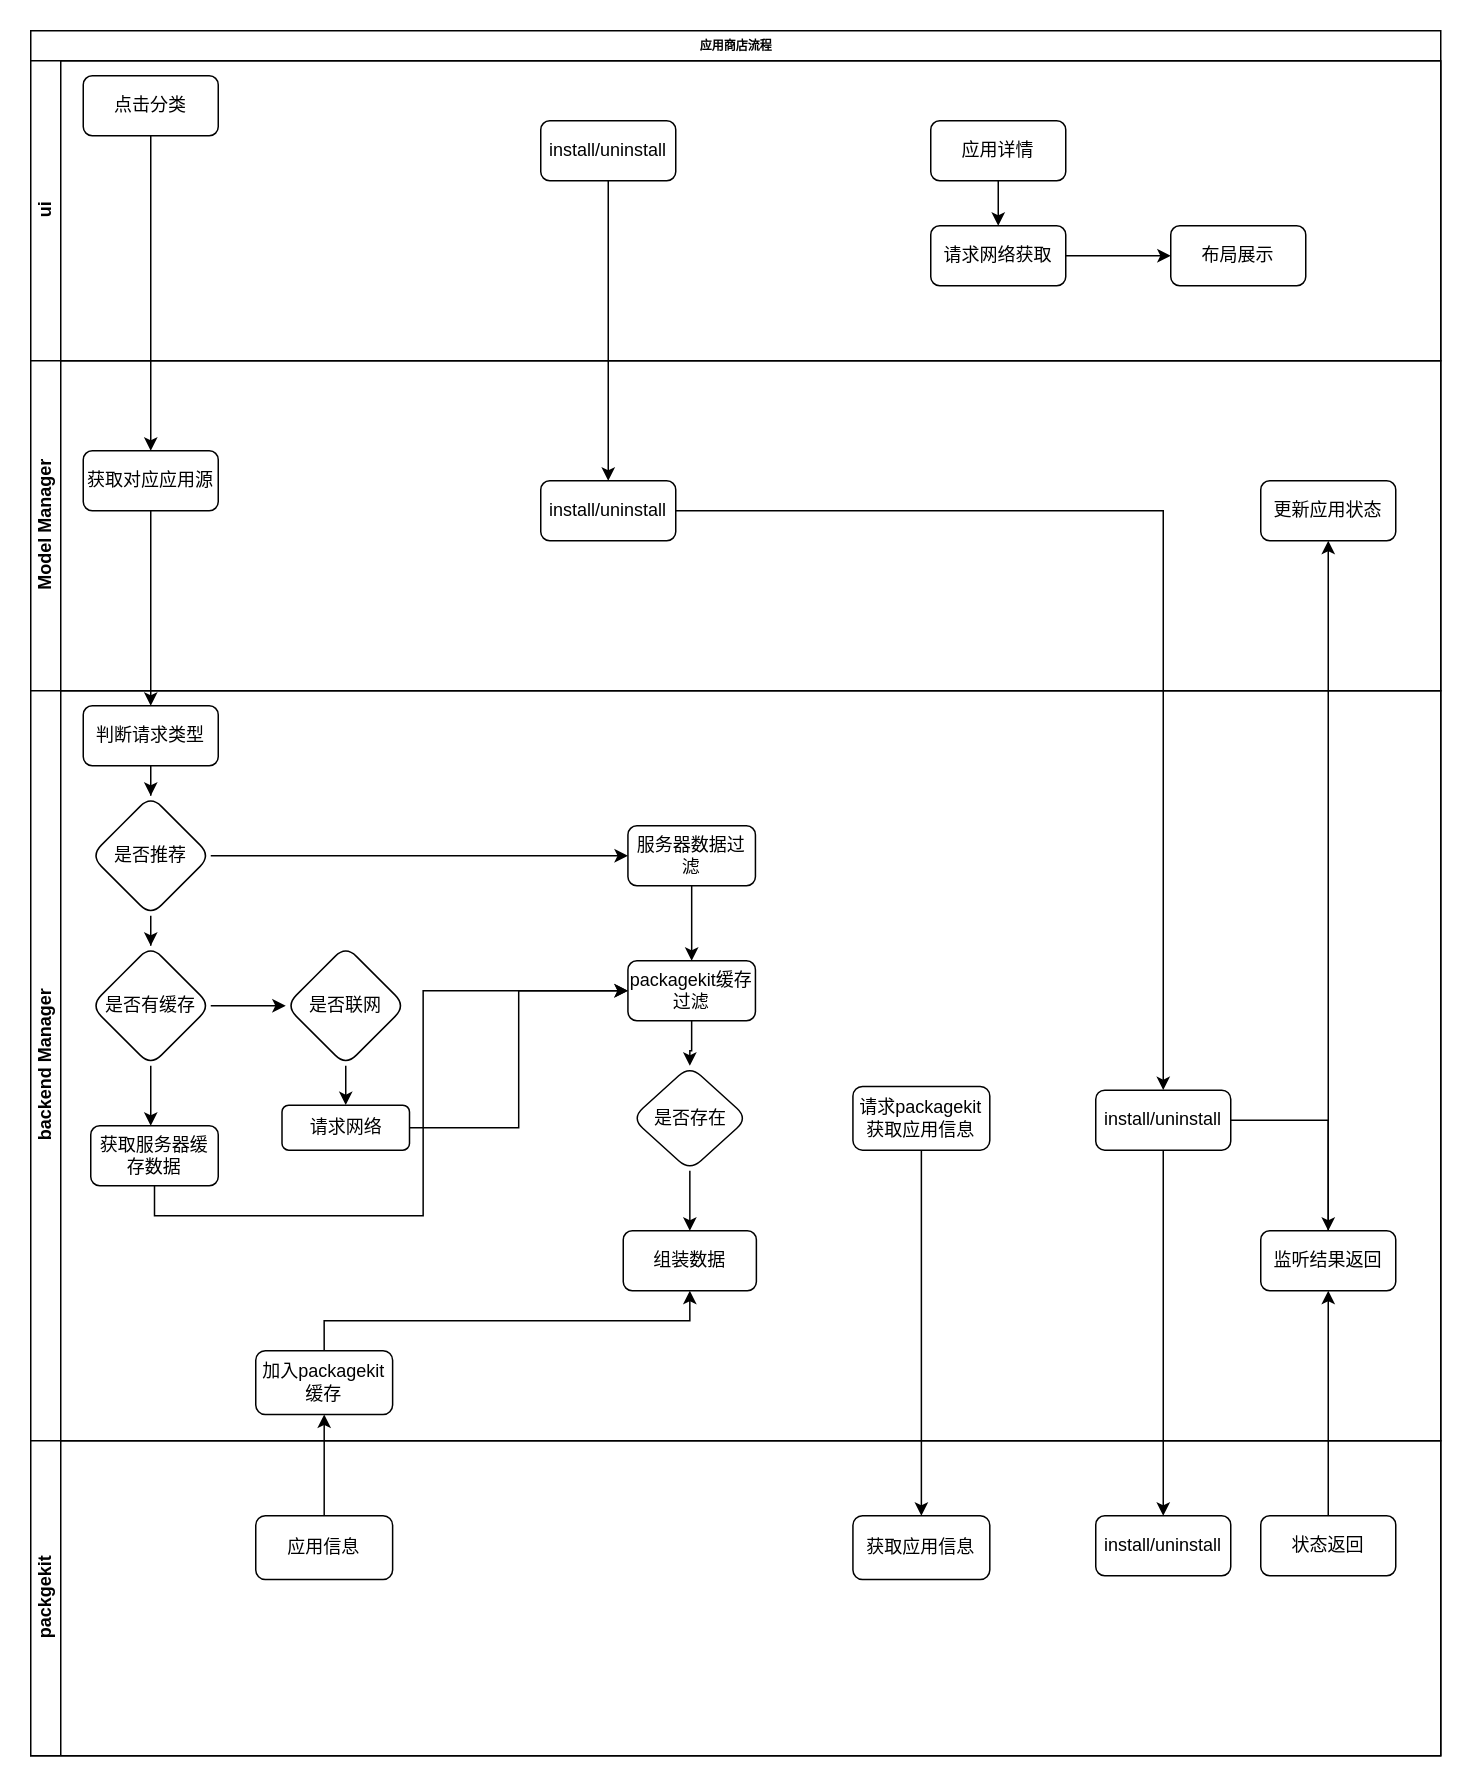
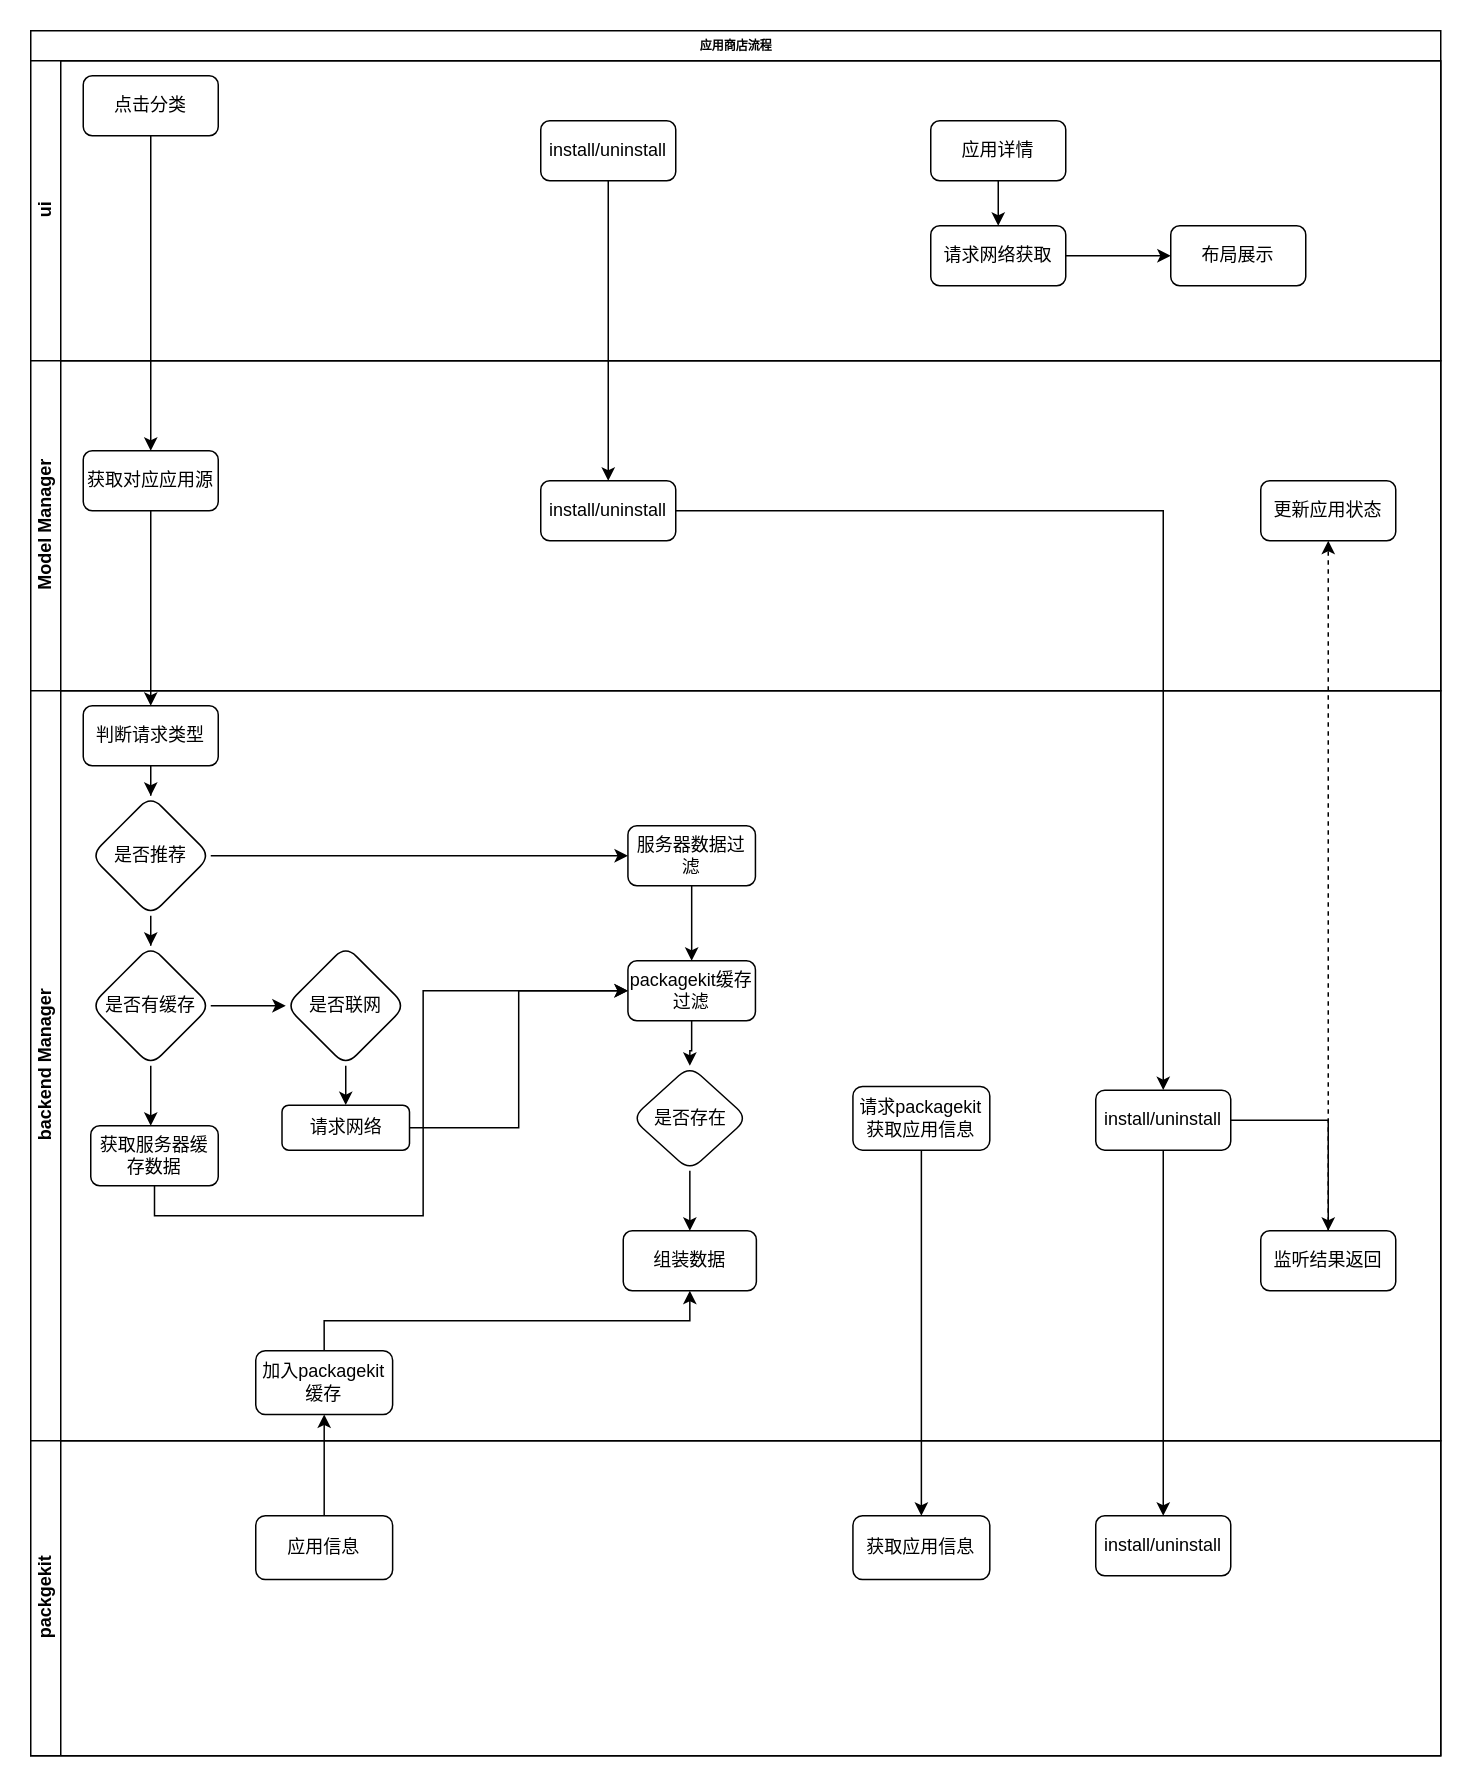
  <mxCell id="0" />
  <mxCell id="1" parent="0" />
  <mxCell id="2" value="应用商店流程" style="swimlane;html=1;childLayout=stackLayout;horizontal=1;startSize=20;horizontalStack=0;rounded=0;shadow=0;labelBackgroundColor=none;strokeWidth=1;fontFamily=Verdana;fontSize=8;align=center;" parent="1" vertex="1"><mxGeometry x="20" y="20" width="940" height="1150" as="geometry" /></mxCell>
  <mxCell id="3" value="" style="edgeStyle=orthogonalEdgeStyle;rounded=0;orthogonalLoop=1;jettySize=auto;html=1;" edge="1" parent="2" source="5" target="13"><mxGeometry relative="1" as="geometry" /></mxCell>
  <mxCell id="4" value="ui" style="swimlane;html=1;startSize=20;horizontal=0;" parent="2" vertex="1"><mxGeometry y="20" width="940" height="200" as="geometry" /></mxCell>
  <mxCell id="5" value="点击分类" style="rounded=1;whiteSpace=wrap;html=1;" vertex="1" parent="4"><mxGeometry x="35" y="10" width="90" height="40" as="geometry" /></mxCell>
  <mxCell id="6" value="install/uninstall" style="rounded=1;whiteSpace=wrap;html=1;" vertex="1" parent="4"><mxGeometry x="340" y="40" width="90" height="40" as="geometry" /></mxCell>
  <mxCell id="7" value="应用详情" style="rounded=1;whiteSpace=wrap;html=1;" vertex="1" parent="4"><mxGeometry x="600" y="40" width="90" height="40" as="geometry" /></mxCell>
  <mxCell id="8" value="请求网络获取" style="rounded=1;whiteSpace=wrap;html=1;" vertex="1" parent="4"><mxGeometry x="600" y="110" width="90" height="40" as="geometry" /></mxCell>
  <mxCell id="9" value="" style="edgeStyle=orthogonalEdgeStyle;rounded=0;orthogonalLoop=1;jettySize=auto;html=1;" edge="1" parent="4" source="7" target="8"><mxGeometry relative="1" as="geometry" /></mxCell>
  <mxCell id="10" value="布局展示" style="rounded=1;whiteSpace=wrap;html=1;" vertex="1" parent="4"><mxGeometry x="760" y="110" width="90" height="40" as="geometry" /></mxCell>
  <mxCell id="11" value="" style="edgeStyle=orthogonalEdgeStyle;rounded=0;orthogonalLoop=1;jettySize=auto;html=1;" edge="1" parent="4" source="8" target="10"><mxGeometry relative="1" as="geometry" /></mxCell>
  <mxCell id="12" value="Model Manager" style="swimlane;html=1;startSize=20;horizontal=0;" parent="2" vertex="1"><mxGeometry y="220" width="940" height="220" as="geometry" /></mxCell>
  <mxCell id="13" value="获取对应应用源" style="rounded=1;whiteSpace=wrap;html=1;" vertex="1" parent="12"><mxGeometry x="35" y="60" width="90" height="40" as="geometry" /></mxCell>
  <mxCell id="14" value="install/uninstall" style="rounded=1;whiteSpace=wrap;html=1;" vertex="1" parent="12"><mxGeometry x="340" y="80" width="90" height="40" as="geometry" /></mxCell>
  <mxCell id="15" value="更新应用状态" style="rounded=1;whiteSpace=wrap;html=1;" vertex="1" parent="12"><mxGeometry x="820" y="80" width="90" height="40" as="geometry" /></mxCell>
  <mxCell id="16" value="" style="edgeStyle=orthogonalEdgeStyle;rounded=0;orthogonalLoop=1;jettySize=auto;html=1;" edge="1" parent="2" source="47" target="41"><mxGeometry relative="1" as="geometry" /></mxCell>
  <mxCell id="17" value="backend Manager" style="swimlane;html=1;startSize=20;horizontal=0;" parent="2" vertex="1"><mxGeometry y="440" width="940" height="500" as="geometry"><mxRectangle y="490" width="750" height="20" as="alternateBounds" /></mxGeometry></mxCell>
  <mxCell id="18" value="判断请求类型" style="rounded=1;whiteSpace=wrap;html=1;" vertex="1" parent="17"><mxGeometry x="35" y="10" width="90" height="40" as="geometry" /></mxCell>
  <mxCell id="19" value="是否推荐" style="rhombus;whiteSpace=wrap;html=1;rounded=1;" vertex="1" parent="17"><mxGeometry x="40" y="70" width="80" height="80" as="geometry" /></mxCell>
  <mxCell id="20" value="" style="edgeStyle=orthogonalEdgeStyle;rounded=0;orthogonalLoop=1;jettySize=auto;html=1;" edge="1" parent="17" source="18" target="19"><mxGeometry relative="1" as="geometry" /></mxCell>
  <mxCell id="21" style="edgeStyle=orthogonalEdgeStyle;rounded=0;orthogonalLoop=1;jettySize=auto;html=1;exitX=1;exitY=0.5;exitDx=0;exitDy=0;" edge="1" parent="17" source="22" target="39"><mxGeometry relative="1" as="geometry" /></mxCell>
  <mxCell id="22" value="是否有缓存" style="rhombus;whiteSpace=wrap;html=1;rounded=1;" vertex="1" parent="17"><mxGeometry x="40" y="170" width="80" height="80" as="geometry" /></mxCell>
  <mxCell id="23" value="" style="edgeStyle=orthogonalEdgeStyle;rounded=0;orthogonalLoop=1;jettySize=auto;html=1;" edge="1" parent="17" source="19" target="22"><mxGeometry relative="1" as="geometry" /></mxCell>
  <mxCell id="24" value="服务器数据过滤" style="whiteSpace=wrap;html=1;rounded=1;" vertex="1" parent="17"><mxGeometry x="398.12" y="90" width="85" height="40" as="geometry" /></mxCell>
  <mxCell id="25" value="" style="edgeStyle=orthogonalEdgeStyle;rounded=0;orthogonalLoop=1;jettySize=auto;html=1;" edge="1" parent="17" source="19" target="24"><mxGeometry relative="1" as="geometry" /></mxCell>
  <mxCell id="26" value="packagekit缓存过滤" style="whiteSpace=wrap;html=1;rounded=1;" vertex="1" parent="17"><mxGeometry x="398.12" y="180" width="85" height="40" as="geometry" /></mxCell>
  <mxCell id="27" value="" style="edgeStyle=orthogonalEdgeStyle;rounded=0;orthogonalLoop=1;jettySize=auto;html=1;" edge="1" parent="17" source="24" target="26"><mxGeometry relative="1" as="geometry" /></mxCell>
  <mxCell id="28" value="是否存在" style="rhombus;whiteSpace=wrap;html=1;rounded=1;" vertex="1" parent="17"><mxGeometry x="400.62" y="250" width="77.5" height="70" as="geometry" /></mxCell>
  <mxCell id="29" value="" style="edgeStyle=orthogonalEdgeStyle;rounded=0;orthogonalLoop=1;jettySize=auto;html=1;" edge="1" parent="17" source="26" target="28"><mxGeometry relative="1" as="geometry" /></mxCell>
  <mxCell id="30" value="组装数据" style="whiteSpace=wrap;html=1;rounded=1;" vertex="1" parent="17"><mxGeometry x="395" y="360" width="88.75" height="40" as="geometry" /></mxCell>
  <mxCell id="31" value="" style="edgeStyle=orthogonalEdgeStyle;rounded=0;orthogonalLoop=1;jettySize=auto;html=1;" edge="1" parent="17" source="28" target="30"><mxGeometry relative="1" as="geometry" /></mxCell>
  <mxCell id="32" style="edgeStyle=orthogonalEdgeStyle;rounded=0;orthogonalLoop=1;jettySize=auto;html=1;exitX=0.5;exitY=1;exitDx=0;exitDy=0;entryX=0;entryY=0.5;entryDx=0;entryDy=0;" edge="1" parent="17" source="33" target="26"><mxGeometry relative="1" as="geometry" /></mxCell>
  <mxCell id="33" value="获取服务器缓存数据" style="whiteSpace=wrap;html=1;rounded=1;" vertex="1" parent="17"><mxGeometry x="40" y="290" width="85" height="40" as="geometry" /></mxCell>
  <mxCell id="34" value="" style="edgeStyle=orthogonalEdgeStyle;rounded=0;orthogonalLoop=1;jettySize=auto;html=1;" edge="1" parent="17" source="22"><mxGeometry relative="1" as="geometry"><mxPoint x="80" y="290" as="targetPoint" /></mxGeometry></mxCell>
  <mxCell id="35" value="请求packagekit获取应用信息" style="whiteSpace=wrap;html=1;rounded=1;" vertex="1" parent="17"><mxGeometry x="548.12" y="263.75" width="91.25" height="42.5" as="geometry" /></mxCell>
  <mxCell id="36" style="edgeStyle=orthogonalEdgeStyle;rounded=0;orthogonalLoop=1;jettySize=auto;html=1;exitX=1;exitY=0.5;exitDx=0;exitDy=0;entryX=0;entryY=0.5;entryDx=0;entryDy=0;" edge="1" parent="17" source="37" target="26"><mxGeometry relative="1" as="geometry" /></mxCell>
  <mxCell id="37" value="请求网络" style="whiteSpace=wrap;html=1;rounded=1;" vertex="1" parent="17"><mxGeometry x="167.5" y="276.25" width="85" height="30" as="geometry" /></mxCell>
  <mxCell id="38" value="" style="edgeStyle=orthogonalEdgeStyle;rounded=0;orthogonalLoop=1;jettySize=auto;html=1;" edge="1" parent="17" source="39" target="37"><mxGeometry relative="1" as="geometry" /></mxCell>
  <mxCell id="39" value="是否联网" style="rhombus;whiteSpace=wrap;html=1;rounded=1;" vertex="1" parent="17"><mxGeometry x="170" y="170" width="80" height="80" as="geometry" /></mxCell>
  <mxCell id="40" style="edgeStyle=orthogonalEdgeStyle;rounded=0;orthogonalLoop=1;jettySize=auto;html=1;exitX=0.5;exitY=0;exitDx=0;exitDy=0;entryX=0.5;entryY=1;entryDx=0;entryDy=0;" edge="1" parent="17" source="41" target="30"><mxGeometry relative="1" as="geometry" /></mxCell>
  <mxCell id="41" value="加入packagekit缓存" style="whiteSpace=wrap;html=1;rounded=1;" vertex="1" parent="17"><mxGeometry x="150" y="440" width="91.25" height="42.5" as="geometry" /></mxCell>
  <mxCell id="42" value="install/uninstall" style="rounded=1;whiteSpace=wrap;html=1;" vertex="1" parent="17"><mxGeometry x="710" y="266.25" width="90" height="40" as="geometry" /></mxCell>
  <mxCell id="43" value="监听结果返回" style="rounded=1;whiteSpace=wrap;html=1;" vertex="1" parent="17"><mxGeometry x="820" y="360" width="90" height="40" as="geometry" /></mxCell>
  <mxCell id="44" value="" style="edgeStyle=orthogonalEdgeStyle;rounded=0;orthogonalLoop=1;jettySize=auto;html=1;" edge="1" parent="17" source="42" target="43"><mxGeometry relative="1" as="geometry" /></mxCell>
  <mxCell id="45" value="packgekit" style="swimlane;html=1;startSize=20;horizontal=0;" vertex="1" parent="2"><mxGeometry y="940" width="940" height="210" as="geometry"><mxRectangle y="490" width="750" height="20" as="alternateBounds" /></mxGeometry></mxCell>
  <mxCell id="46" value="获取应用信息" style="whiteSpace=wrap;html=1;rounded=1;" vertex="1" parent="45"><mxGeometry x="548.12" y="50" width="91.25" height="42.5" as="geometry" /></mxCell>
  <mxCell id="47" value="应用信息" style="whiteSpace=wrap;html=1;rounded=1;" vertex="1" parent="45"><mxGeometry x="150" y="50" width="91.25" height="42.5" as="geometry" /></mxCell>
  <mxCell id="48" value="install/uninstall" style="rounded=1;whiteSpace=wrap;html=1;" vertex="1" parent="45"><mxGeometry x="710" y="50" width="90" height="40" as="geometry" /></mxCell>
- <mxCell id="49" value="状态返回" style="rounded=1;whiteSpace=wrap;html=1;" vertex="1" parent="45"><mxGeometry x="820" y="50" width="90" height="40" as="geometry" /></mxCell>
  <mxCell id="50" value="" style="edgeStyle=orthogonalEdgeStyle;rounded=0;orthogonalLoop=1;jettySize=auto;html=1;" edge="1" parent="2" source="35" target="46"><mxGeometry relative="1" as="geometry" /></mxCell>
  <mxCell id="51" value="" style="edgeStyle=orthogonalEdgeStyle;rounded=0;orthogonalLoop=1;jettySize=auto;html=1;" edge="1" parent="2" source="6" target="14"><mxGeometry relative="1" as="geometry" /></mxCell>
  <mxCell id="52" value="" style="edgeStyle=orthogonalEdgeStyle;rounded=0;orthogonalLoop=1;jettySize=auto;html=1;" edge="1" parent="2" source="14" target="42"><mxGeometry relative="1" as="geometry" /></mxCell>
  <mxCell id="53" value="" style="edgeStyle=orthogonalEdgeStyle;rounded=0;orthogonalLoop=1;jettySize=auto;html=1;" edge="1" parent="2" source="42" target="48"><mxGeometry relative="1" as="geometry" /></mxCell>
- <mxCell id="54" style="edgeStyle=orthogonalEdgeStyle;rounded=0;orthogonalLoop=1;jettySize=auto;html=1;exitX=0.5;exitY=0;exitDx=0;exitDy=0;entryX=0.5;entryY=1;entryDx=0;entryDy=0;" edge="1" parent="2" source="49" target="43"><mxGeometry relative="1" as="geometry" /></mxCell>
- <mxCell id="55" value="" style="edgeStyle=orthogonalEdgeStyle;rounded=0;orthogonalLoop=1;jettySize=auto;html=1;" edge="1" parent="2" source="43" target="15"><mxGeometry relative="1" as="geometry" /></mxCell>
+ <mxCell id="55" value="" style="edgeStyle=orthogonalEdgeStyle;rounded=0;orthogonalLoop=1;jettySize=auto;html=1;dashed=1;" edge="1" parent="2" source="43" target="15"><mxGeometry relative="1" as="geometry" /></mxCell>
  <mxCell id="56" style="edgeStyle=orthogonalEdgeStyle;rounded=0;orthogonalLoop=1;jettySize=auto;html=1;exitX=0.5;exitY=1;exitDx=0;exitDy=0;entryX=0.5;entryY=0;entryDx=0;entryDy=0;" edge="1" parent="2" source="13" target="18"><mxGeometry relative="1" as="geometry" /></mxCell>
